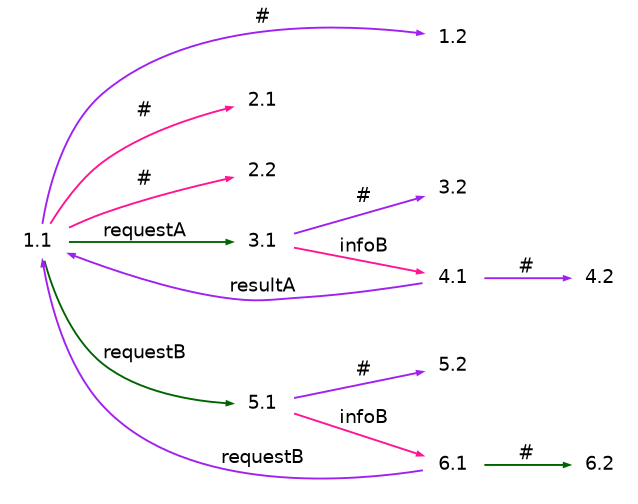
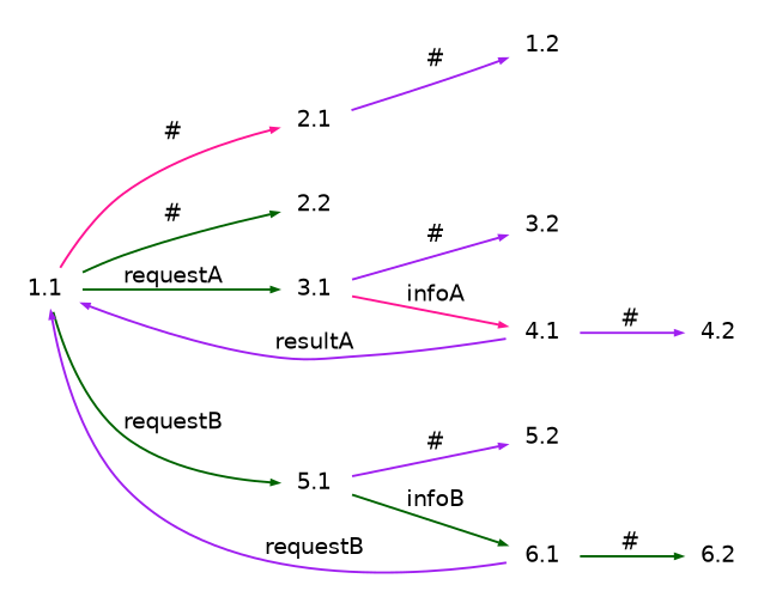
  digraph {
    rankdir=LR
    node [color=darkorange fontname=Helvetica fontsize=10 shape=plaintext]
    edge [arrowsize=0.3 color=purple fontname=Helvetica fontsize=10]
    1.1 [color=black height=.2 width=.3]
    1.2 [height=.2 width=.3]
    2.1 [color=teal height=.2 width=.3]
    2.2 [height=.2 width=.3]
    3.1 [height=.2 width=.3]
    5.1 [color=black height=.2 width=.3]
    3.2 [color=teal height=.2 width=.3]
    4.1 [color=teal height=.2 width=.3]
    5.2 [height=.2 width=.3]
    6.1 [height=.2 width=.3]
    4.2 [color=teal height=.2 width=.3]
    6.2 [color=black height=.2 width=.3]
-   1.1 -> 1.2 [label="#"]
+   2.1 -> 1.2 [label="#"]
    1.1 -> 2.1 [color=deeppink label="#"]
-   1.1 -> 2.2 [color=deeppink label="#"]
+   1.1 -> 2.2 [color=darkgreen label="#"]
    1.1 -> 3.1 [color=darkgreen label=requestA]
    1.1 -> 5.1 [color=darkgreen label=requestB]
    3.1 -> 3.2 [label="#"]
-   3.1 -> 4.1 [color=deeppink label=infoB]
+   3.1 -> 4.1 [color=deeppink label=infoA]
    5.1 -> 5.2 [label="#"]
-   5.1 -> 6.1 [color=deeppink label=infoB]
+   5.1 -> 6.1 [color=darkgreen label=infoB]
    4.1 -> 1.1 [label=resultA]
    4.1 -> 4.2 [label="#"]
    6.1 -> 1.1 [label=requestB]
    6.1 -> 6.2 [color=darkgreen label="#"]
  }
